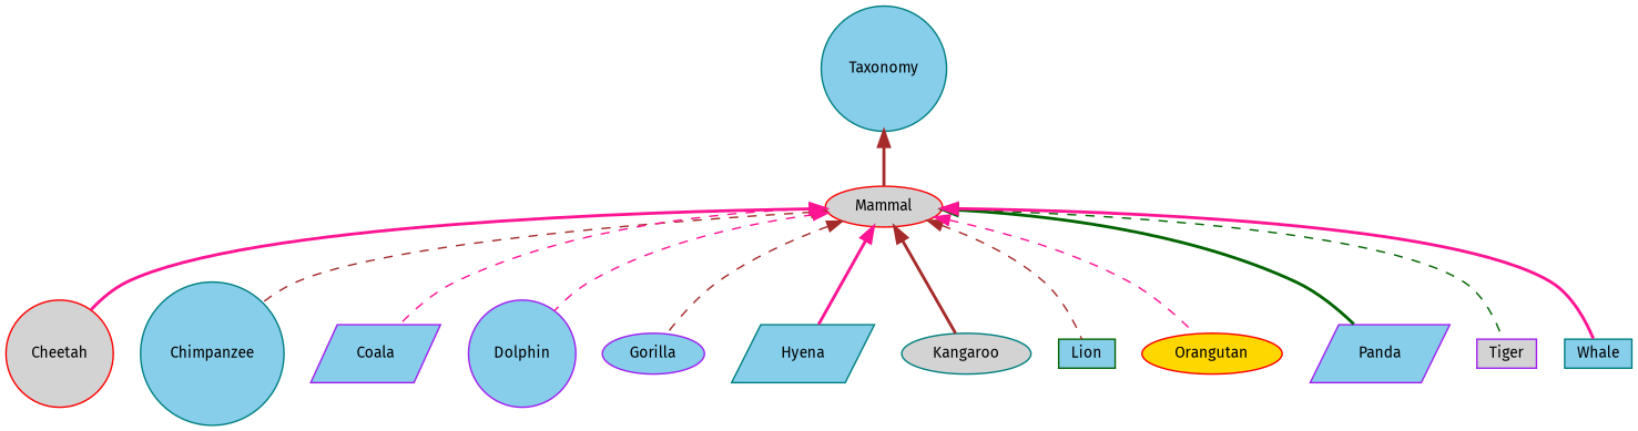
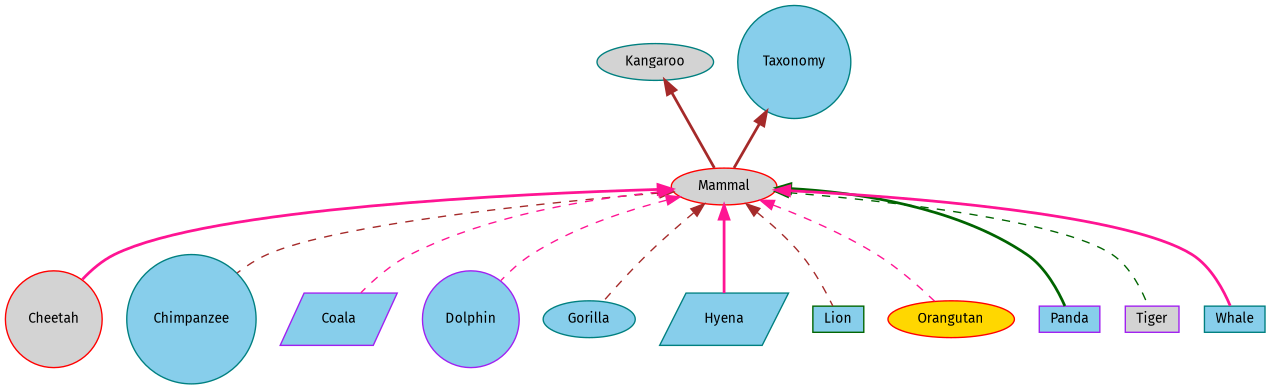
  digraph {
    fontname="Fira Sans"
    node [color=teal fillcolor=skyblue fontname="Fira Sans" fontsize=10 shape=ellipse style=filled]
    edge [color=deeppink dir=back fontname="Fira Sans" fontsize=10 labelfontname=Helvetica labelfontsize=10 style=dashed]
    n1 [color=red fillcolor=lightgrey fontcolor=black height=0.2 label=Mammal width=0.4]
    n2 [color=red fillcolor=lightgrey height=0.2 label=Cheetah shape=circle width=0.4]
    n3 [height=0.2 label=Chimpanzee shape=circle width=0.4]
    n4 [color=purple height=0.2 label=Coala shape=parallelogram width=0.4]
    n5 [color=purple height=0.2 label=Dolphin shape=circle width=0.4]
-   n6 [color=purple height=0.2 label=Gorilla width=0.4]
+   n6 [height=0.2 label=Gorilla width=0.4]
    n7 [height=0.2 label=Hyena shape=parallelogram width=0.4]
    n8 [fillcolor=lightgrey height=0.2 label=Kangaroo width=0.4]
    n9 [color=darkgreen height=0.2 label=Lion shape=box width=0.4]
    n10 [color=red fillcolor=gold height=0.2 label=Orangutan width=0.4]
-   n11 [color=purple height=0.2 label=Panda shape=parallelogram width=0.4]
+   n11 [color=purple height=0.2 label=Panda shape=box width=0.4]
    n12 [color=purple fillcolor=lightgrey height=0.2 label=Tiger shape=box width=0.4]
    n13 [height=0.2 label=Whale shape=box width=0.4]
    n14 [height=0.2 label=Taxonomy shape=circle width=0.4]
    n1 -> n2 [style=bold]
    n1 -> n3 [color=brown]
    n1 -> n4
    n1 -> n5
    n1 -> n6 [color=brown]
    n1 -> n7 [style=bold]
-   n1 -> n8 [color=brown style=bold]
+   n8 -> n1 [color=brown style=bold]
    n1 -> n9 [color=brown]
    n1 -> n10
    n1 -> n11 [color=darkgreen style=bold]
    n1 -> n12 [color=darkgreen]
    n1 -> n13 [style=bold]
    n14 -> n1 [color=brown style=bold]
  }
